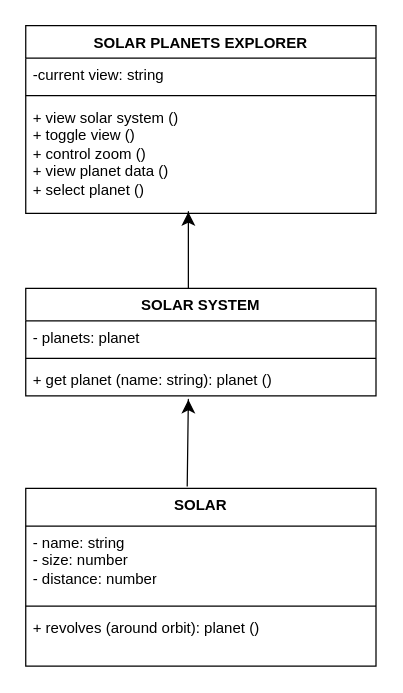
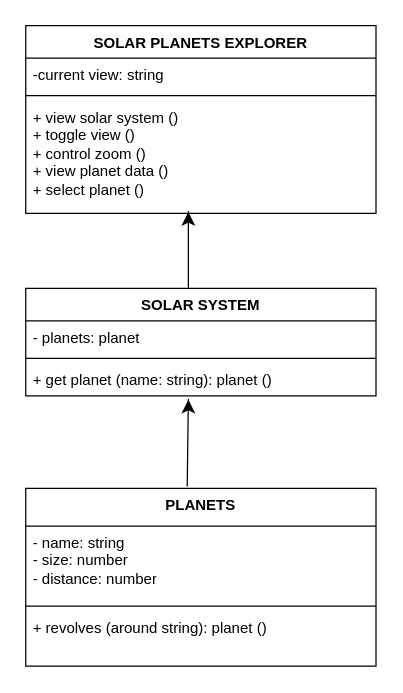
  <mxCell id="0" />
  <mxCell id="1" parent="0" />
  <mxCell id="2" value="SOLAR PLANETS EXPLORER&lt;div&gt;&lt;br&gt;&lt;/div&gt;" style="swimlane;fontStyle=1;align=center;verticalAlign=top;childLayout=stackLayout;horizontal=1;startSize=26;horizontalStack=0;resizeParent=1;resizeParentMax=0;resizeLast=0;collapsible=1;marginBottom=0;whiteSpace=wrap;html=1;" parent="1" vertex="1"><mxGeometry x="20" y="20" width="280" height="150" as="geometry" /></mxCell>
  <mxCell id="3" value="-current view: string" style="text;strokeColor=none;fillColor=none;align=left;verticalAlign=top;spacingLeft=4;spacingRight=4;overflow=hidden;rotatable=0;points=[[0,0.5],[1,0.5]];portConstraint=eastwest;whiteSpace=wrap;html=1;" parent="2" vertex="1"><mxGeometry y="26" width="280" height="26" as="geometry" /></mxCell>
  <mxCell id="4" value="" style="line;strokeWidth=1;fillColor=none;align=left;verticalAlign=middle;spacingTop=-1;spacingLeft=3;spacingRight=3;rotatable=0;labelPosition=right;points=[];portConstraint=eastwest;strokeColor=inherit;" parent="2" vertex="1"><mxGeometry y="52" width="280" height="8" as="geometry" /></mxCell>
  <mxCell id="5" value="+ view solar system ()&lt;div&gt;+ toggle view ()&lt;/div&gt;&lt;div&gt;+ control zoom ()&lt;/div&gt;&lt;div&gt;+ view planet data ()&lt;/div&gt;&lt;div&gt;+ select planet ()&lt;/div&gt;" style="text;strokeColor=none;fillColor=none;align=left;verticalAlign=top;spacingLeft=4;spacingRight=4;overflow=hidden;rotatable=0;points=[[0,0.5],[1,0.5]];portConstraint=eastwest;whiteSpace=wrap;html=1;" parent="2" vertex="1"><mxGeometry y="60" width="280" height="90" as="geometry" /></mxCell>
  <mxCell id="6" value="SOLAR SYSTEM" style="swimlane;fontStyle=1;align=center;verticalAlign=top;childLayout=stackLayout;horizontal=1;startSize=26;horizontalStack=0;resizeParent=1;resizeParentMax=0;resizeLast=0;collapsible=1;marginBottom=0;whiteSpace=wrap;html=1;" parent="1" vertex="1"><mxGeometry x="20" y="230" width="280" height="86" as="geometry" /></mxCell>
  <mxCell id="7" value="- planets: planet&amp;nbsp;" style="text;strokeColor=none;fillColor=none;align=left;verticalAlign=top;spacingLeft=4;spacingRight=4;overflow=hidden;rotatable=0;points=[[0,0.5],[1,0.5]];portConstraint=eastwest;whiteSpace=wrap;html=1;" parent="6" vertex="1"><mxGeometry y="26" width="280" height="26" as="geometry" /></mxCell>
  <mxCell id="8" value="" style="line;strokeWidth=1;fillColor=none;align=left;verticalAlign=middle;spacingTop=-1;spacingLeft=3;spacingRight=3;rotatable=0;labelPosition=right;points=[];portConstraint=eastwest;strokeColor=inherit;" parent="6" vertex="1"><mxGeometry y="52" width="280" height="8" as="geometry" /></mxCell>
  <mxCell id="9" value="+ get planet (name: string): planet ()" style="text;strokeColor=none;fillColor=none;align=left;verticalAlign=top;spacingLeft=4;spacingRight=4;overflow=hidden;rotatable=0;points=[[0,0.5],[1,0.5]];portConstraint=eastwest;whiteSpace=wrap;html=1;" parent="6" vertex="1"><mxGeometry y="60" width="280" height="26" as="geometry" /></mxCell>
  <mxCell id="10" value="" style="endArrow=classic;html=1;rounded=0;fontSize=12;startSize=8;endSize=8;curved=1;entryX=0.461;entryY=1.108;entryDx=0;entryDy=0;entryPerimeter=0;" parent="1" edge="1"><mxGeometry width="50" height="50" relative="1" as="geometry"><mxPoint x="150" y="230" as="sourcePoint" /><mxPoint x="150" y="169" as="targetPoint" /><Array as="points"><mxPoint x="150" y="160" /><mxPoint x="150" y="180" /></Array></mxGeometry></mxCell>
  <mxCell id="11" value="" style="endArrow=classic;html=1;rounded=0;fontSize=12;startSize=8;endSize=8;curved=1;entryX=0.461;entryY=1.108;entryDx=0;entryDy=0;entryPerimeter=0;exitX=0.461;exitY=-0.02;exitDx=0;exitDy=0;exitPerimeter=0;" parent="1" edge="1"><mxGeometry width="50" height="50" relative="1" as="geometry"><mxPoint x="149.08" y="388.4" as="sourcePoint" /><mxPoint x="150" y="319" as="targetPoint" /><Array as="points"><mxPoint x="150" y="310" /><mxPoint x="150" y="330" /></Array></mxGeometry></mxCell>
- <mxCell id="12" value="SOLAR" style="swimlane;fontStyle=1;align=center;verticalAlign=top;childLayout=stackLayout;horizontal=1;startSize=30;horizontalStack=0;resizeParent=1;resizeParentMax=0;resizeLast=0;collapsible=1;marginBottom=0;whiteSpace=wrap;html=1;" vertex="1" parent="1"><mxGeometry x="20" y="390" width="280" height="142" as="geometry" /></mxCell>
+ <mxCell id="12" value="PLANETS" style="swimlane;fontStyle=1;align=center;verticalAlign=top;childLayout=stackLayout;horizontal=1;startSize=30;horizontalStack=0;resizeParent=1;resizeParentMax=0;resizeLast=0;collapsible=1;marginBottom=0;whiteSpace=wrap;html=1;" vertex="1" parent="1"><mxGeometry x="20" y="390" width="280" height="142" as="geometry" /></mxCell>
  <mxCell id="13" value="- name: string&lt;div&gt;- size: number&lt;/div&gt;&lt;div&gt;- distance: number&lt;/div&gt;" style="text;strokeColor=none;fillColor=none;align=left;verticalAlign=top;spacingLeft=4;spacingRight=4;overflow=hidden;rotatable=0;points=[[0,0.5],[1,0.5]];portConstraint=eastwest;whiteSpace=wrap;html=1;" vertex="1" parent="12"><mxGeometry y="30" width="280" height="60" as="geometry" /></mxCell>
  <mxCell id="14" value="" style="line;strokeWidth=1;fillColor=none;align=left;verticalAlign=middle;spacingTop=-1;spacingLeft=3;spacingRight=3;rotatable=0;labelPosition=right;points=[];portConstraint=eastwest;strokeColor=inherit;" vertex="1" parent="12"><mxGeometry y="90" width="280" height="8" as="geometry" /></mxCell>
- <mxCell id="15" value="+ revolves (around orbit): planet ()" style="text;strokeColor=none;fillColor=none;align=left;verticalAlign=top;spacingLeft=4;spacingRight=4;overflow=hidden;rotatable=0;points=[[0,0.5],[1,0.5]];portConstraint=eastwest;whiteSpace=wrap;html=1;" vertex="1" parent="12"><mxGeometry y="98" width="280" height="44" as="geometry" /></mxCell>
+ <mxCell id="15" value="+ revolves (around string): planet ()" style="text;strokeColor=none;fillColor=none;align=left;verticalAlign=top;spacingLeft=4;spacingRight=4;overflow=hidden;rotatable=0;points=[[0,0.5],[1,0.5]];portConstraint=eastwest;whiteSpace=wrap;html=1;" vertex="1" parent="12"><mxGeometry y="98" width="280" height="44" as="geometry" /></mxCell>
